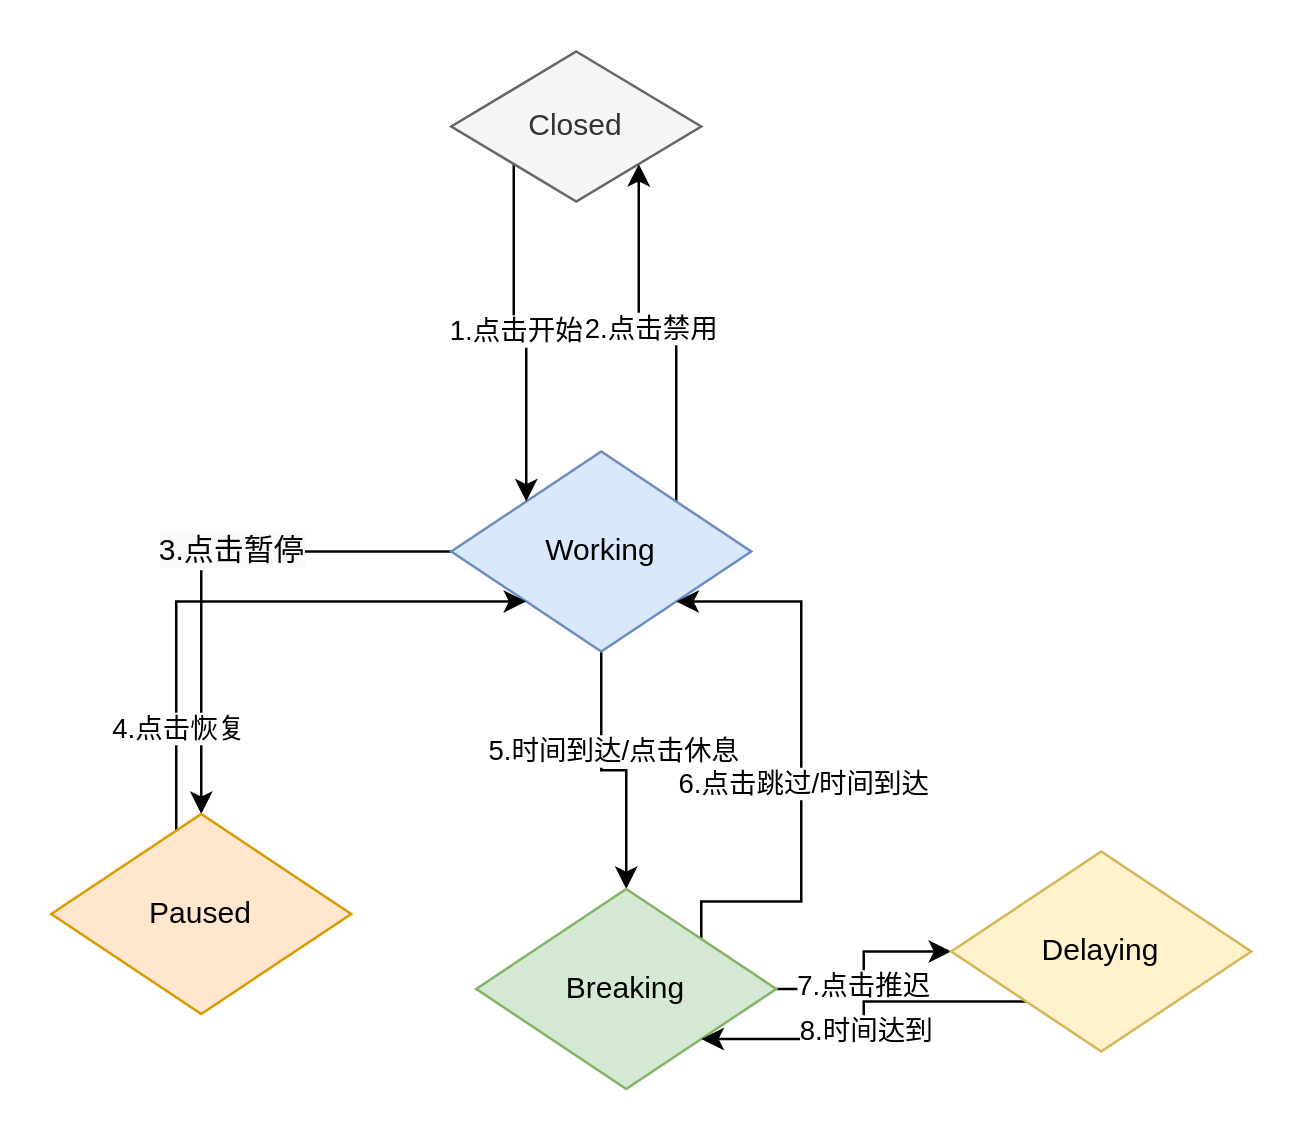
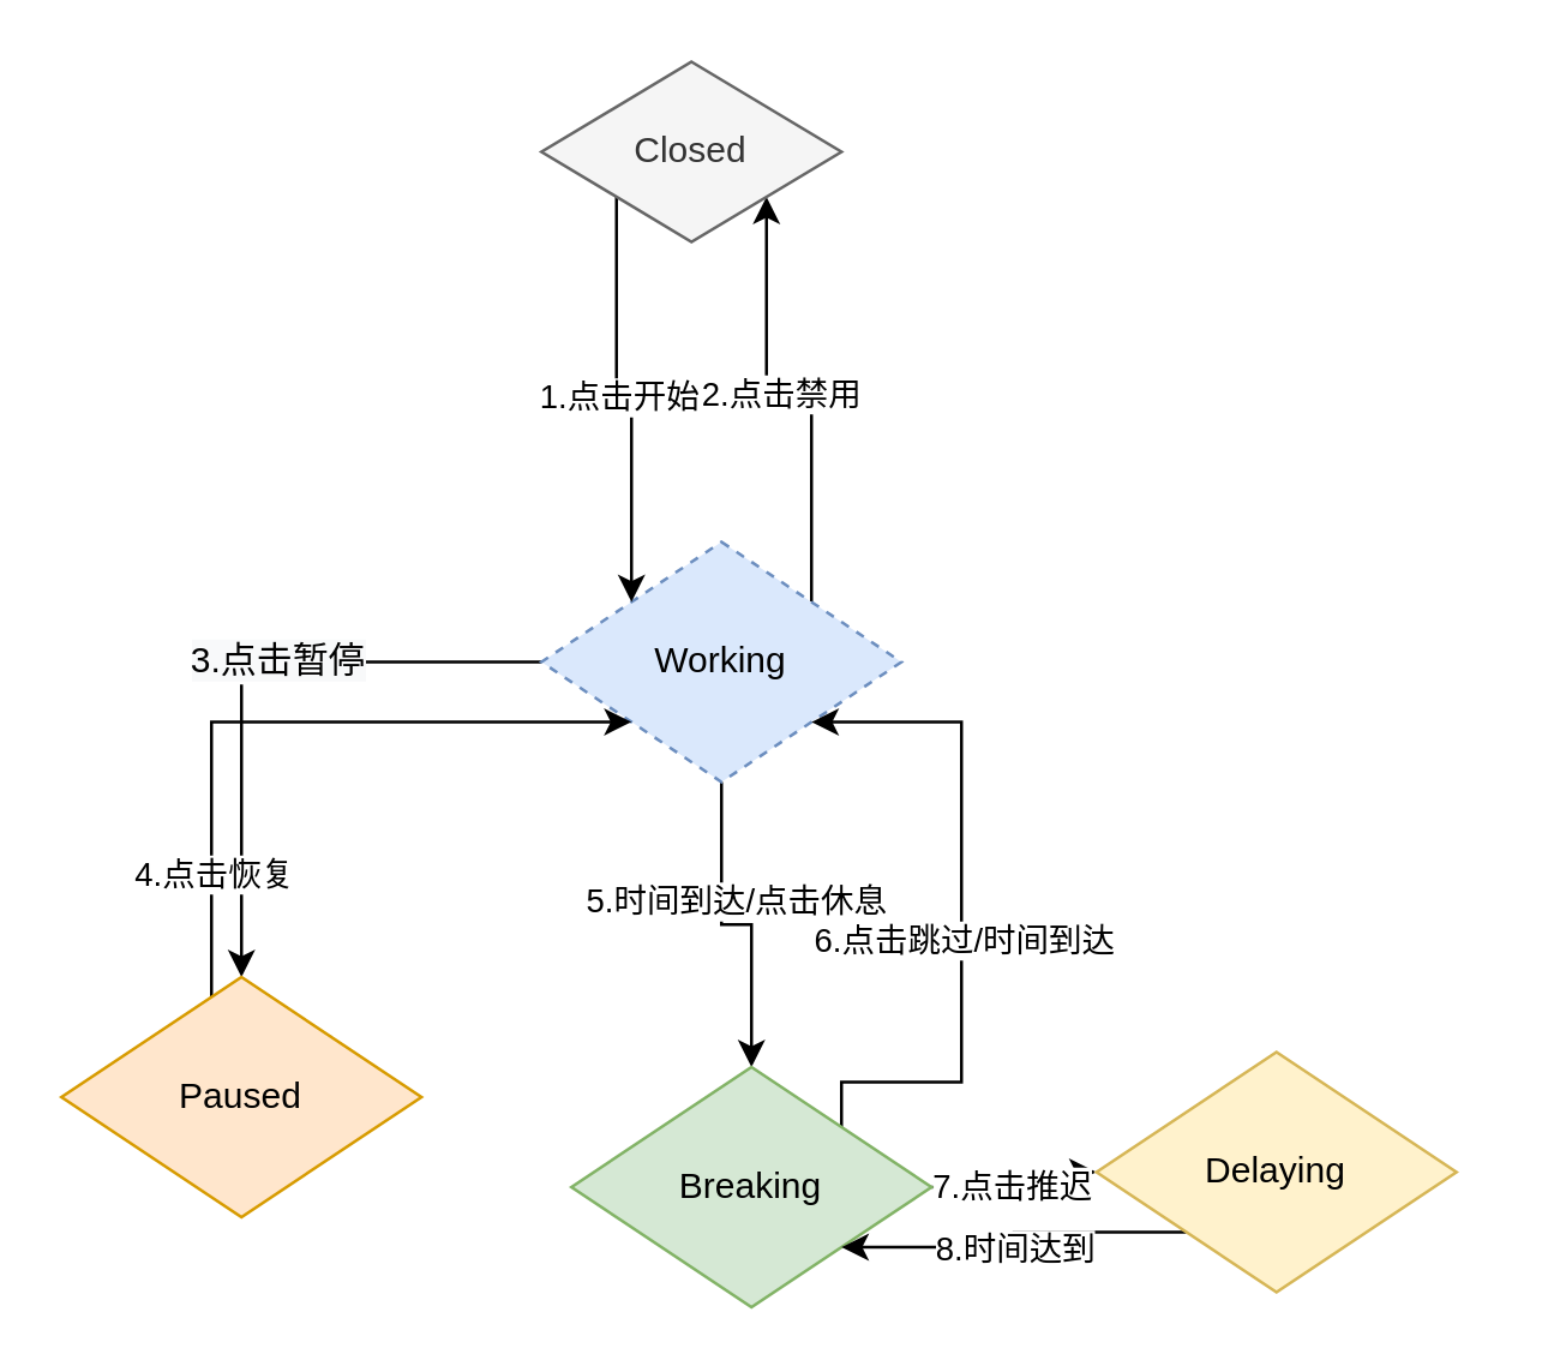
  <mxCell id="0" />
  <mxCell id="1" parent="0" />
  <mxCell id="2" style="edgeStyle=orthogonalEdgeStyle;rounded=0;orthogonalLoop=1;jettySize=auto;html=1;exitX=0.5;exitY=1;exitDx=0;exitDy=0;entryX=0.5;entryY=0;entryDx=0;entryDy=0;" edge="1" parent="1" source="8" target="13"><mxGeometry relative="1" as="geometry" /></mxCell>
  <mxCell id="3" value="5.时间到达/点击休息" style="edgeLabel;html=1;align=center;verticalAlign=middle;resizable=0;points=[];" vertex="1" connectable="0" parent="2"><mxGeometry x="-0.25" y="4" relative="1" as="geometry"><mxPoint as="offset" /></mxGeometry></mxCell>
  <mxCell id="4" style="edgeStyle=orthogonalEdgeStyle;rounded=0;orthogonalLoop=1;jettySize=auto;html=1;exitX=0;exitY=0.5;exitDx=0;exitDy=0;entryX=0.5;entryY=0;entryDx=0;entryDy=0;" edge="1" parent="1" source="8" target="16"><mxGeometry relative="1" as="geometry" /></mxCell>
  <mxCell id="5" value="&lt;span style=&quot;font-family: &amp;#34;helvetica&amp;#34; ; font-size: 12px ; background-color: rgb(248 , 249 , 250)&quot;&gt;3.点击暂停&lt;/span&gt;" style="edgeLabel;html=1;align=center;verticalAlign=middle;resizable=0;points=[];" vertex="1" connectable="0" parent="4"><mxGeometry x="-0.131" y="-1" relative="1" as="geometry"><mxPoint as="offset" /></mxGeometry></mxCell>
  <mxCell id="6" style="edgeStyle=orthogonalEdgeStyle;rounded=0;orthogonalLoop=1;jettySize=auto;html=1;exitX=1;exitY=0;exitDx=0;exitDy=0;entryX=1;entryY=1;entryDx=0;entryDy=0;" edge="1" parent="1" source="8" target="22"><mxGeometry relative="1" as="geometry" /></mxCell>
  <mxCell id="7" value="2.点击禁用" style="edgeLabel;html=1;align=center;verticalAlign=middle;resizable=0;points=[];" vertex="1" connectable="0" parent="6"><mxGeometry x="0.083" y="-1" relative="1" as="geometry"><mxPoint y="1" as="offset" /></mxGeometry></mxCell>
- <mxCell id="8" value="Working" style="rhombus;whiteSpace=wrap;html=1;fillColor=#dae8fc;strokeColor=#6c8ebf;" vertex="1" parent="1"><mxGeometry x="180" y="180" width="120" height="80" as="geometry" /></mxCell>
+ <mxCell id="8" value="Working" style="rhombus;whiteSpace=wrap;html=1;fillColor=#dae8fc;strokeColor=#6c8ebf;dashed=1;" vertex="1" parent="1"><mxGeometry x="180" y="180" width="120" height="80" as="geometry" /></mxCell>
  <mxCell id="9" style="edgeStyle=orthogonalEdgeStyle;rounded=0;orthogonalLoop=1;jettySize=auto;html=1;exitX=1;exitY=0.5;exitDx=0;exitDy=0;entryX=0;entryY=0.5;entryDx=0;entryDy=0;" edge="1" parent="1" source="13" target="19"><mxGeometry relative="1" as="geometry" /></mxCell>
  <mxCell id="10" value="7.点击推迟" style="edgeLabel;html=1;align=center;verticalAlign=middle;resizable=0;points=[];" vertex="1" connectable="0" parent="9"><mxGeometry x="-0.125" y="1" relative="1" as="geometry"><mxPoint as="offset" /></mxGeometry></mxCell>
  <mxCell id="11" style="edgeStyle=orthogonalEdgeStyle;rounded=0;orthogonalLoop=1;jettySize=auto;html=1;exitX=1;exitY=0;exitDx=0;exitDy=0;entryX=1;entryY=1;entryDx=0;entryDy=0;" edge="1" parent="1" source="13" target="8"><mxGeometry relative="1" as="geometry"><Array as="points"><mxPoint x="320" y="360" /><mxPoint x="320" y="240" /></Array></mxGeometry></mxCell>
  <mxCell id="12" value="6.点击跳过/时间到达" style="edgeLabel;html=1;align=center;verticalAlign=middle;resizable=0;points=[];" vertex="1" connectable="0" parent="11"><mxGeometry x="0.054" relative="1" as="geometry"><mxPoint y="16" as="offset" /></mxGeometry></mxCell>
  <mxCell id="13" value="Breaking" style="rhombus;whiteSpace=wrap;html=1;fillColor=#d5e8d4;strokeColor=#82b366;" vertex="1" parent="1"><mxGeometry x="190" y="355" width="120" height="80" as="geometry" /></mxCell>
  <mxCell id="14" style="edgeStyle=orthogonalEdgeStyle;rounded=0;orthogonalLoop=1;jettySize=auto;html=1;exitX=1;exitY=0;exitDx=0;exitDy=0;entryX=0;entryY=1;entryDx=0;entryDy=0;" edge="1" parent="1" source="16" target="8"><mxGeometry relative="1" as="geometry"><Array as="points"><mxPoint x="70" y="240" /></Array></mxGeometry></mxCell>
  <mxCell id="15" value="4.点击恢复" style="edgeLabel;html=1;align=center;verticalAlign=middle;resizable=0;points=[];" vertex="1" connectable="0" parent="14"><mxGeometry x="-0.577" relative="1" as="geometry"><mxPoint y="-35" as="offset" /></mxGeometry></mxCell>
  <mxCell id="16" value="Paused" style="rhombus;whiteSpace=wrap;html=1;fillColor=#ffe6cc;strokeColor=#d79b00;" vertex="1" parent="1"><mxGeometry x="20" y="325" width="120" height="80" as="geometry" /></mxCell>
  <mxCell id="17" style="edgeStyle=orthogonalEdgeStyle;rounded=0;orthogonalLoop=1;jettySize=auto;html=1;exitX=0;exitY=1;exitDx=0;exitDy=0;entryX=1;entryY=1;entryDx=0;entryDy=0;" edge="1" parent="1" source="19" target="13"><mxGeometry relative="1" as="geometry" /></mxCell>
  <mxCell id="18" value="8.时间达到" style="edgeLabel;html=1;align=center;verticalAlign=middle;resizable=0;points=[];" vertex="1" connectable="0" parent="17"><mxGeometry x="0.043" relative="1" as="geometry"><mxPoint as="offset" /></mxGeometry></mxCell>
- <mxCell id="19" value="Delaying" style="rhombus;whiteSpace=wrap;html=1;fillColor=#fff2cc;strokeColor=#d6b656;" vertex="1" parent="1"><mxGeometry x="380" y="340" width="120" height="80" as="geometry" /></mxCell>
+ <mxCell id="19" value="Delaying" style="rhombus;whiteSpace=wrap;html=1;fillColor=#fff2cc;strokeColor=#d6b656;" vertex="1" parent="1"><mxGeometry x="365" y="350" width="120" height="80" as="geometry" /></mxCell>
  <mxCell id="20" style="edgeStyle=orthogonalEdgeStyle;rounded=0;orthogonalLoop=1;jettySize=auto;html=1;exitX=0;exitY=1;exitDx=0;exitDy=0;entryX=0;entryY=0;entryDx=0;entryDy=0;" edge="1" parent="1" source="22" target="8"><mxGeometry relative="1" as="geometry" /></mxCell>
  <mxCell id="21" value="1.点击开始" style="edgeLabel;html=1;align=center;verticalAlign=middle;resizable=0;points=[];" vertex="1" connectable="0" parent="20"><mxGeometry x="-0.067" y="-1" relative="1" as="geometry"><mxPoint as="offset" /></mxGeometry></mxCell>
  <mxCell id="22" value="Closed" style="rhombus;whiteSpace=wrap;html=1;fillColor=#f5f5f5;strokeColor=#666666;fontColor=#333333;" vertex="1" parent="1"><mxGeometry x="180" y="20" width="100" height="60" as="geometry" /></mxCell>
